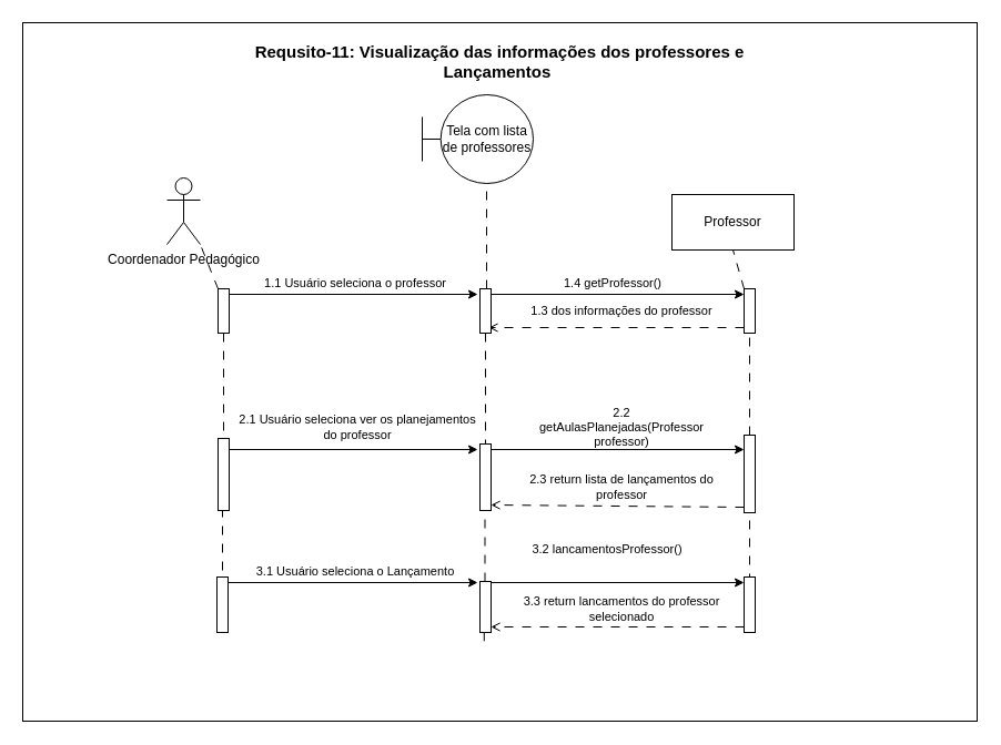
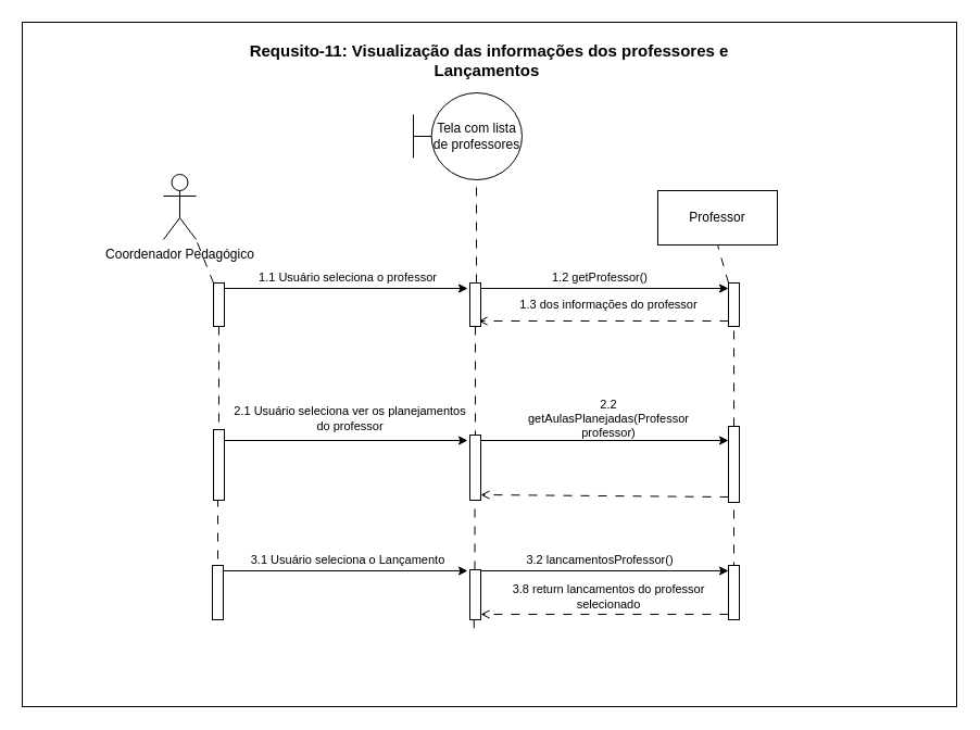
  <mxCell id="0" />
  <mxCell id="1" parent="0" />
  <mxCell id="2" value="" style="rounded=0;whiteSpace=wrap;html=1;" parent="1" vertex="1"><mxGeometry x="20" y="20" width="860" height="630" as="geometry" /></mxCell>
  <mxCell id="3" value="Coordenador Pedagógico" style="shape=umlActor;verticalLabelPosition=bottom;verticalAlign=top;html=1;outlineConnect=0;" parent="1" vertex="1"><mxGeometry x="150" y="160" width="30" height="60" as="geometry" /></mxCell>
  <mxCell id="4" value="" style="endArrow=none;html=1;rounded=0;dashed=1;dashPattern=8 8;entryX=1;entryY=1;entryDx=0;entryDy=0;entryPerimeter=0;" parent="1" source="10" target="3" edge="1"><mxGeometry width="50" height="50" relative="1" as="geometry"><mxPoint x="200" y="530" as="sourcePoint" /><mxPoint x="150" y="330" as="targetPoint" /></mxGeometry></mxCell>
  <mxCell id="5" value="Tela com lista de professores" style="shape=umlBoundary;whiteSpace=wrap;html=1;" parent="1" vertex="1"><mxGeometry x="380" y="85" width="100" height="80" as="geometry" /></mxCell>
  <mxCell id="6" value="Professor" style="html=1;whiteSpace=wrap;" parent="1" vertex="1"><mxGeometry x="605" y="175" width="110" height="50" as="geometry" /></mxCell>
  <mxCell id="7" value="" style="endArrow=none;html=1;rounded=0;dashed=1;dashPattern=8 8;entryX=0.58;entryY=1.025;entryDx=0;entryDy=0;entryPerimeter=0;" parent="1" target="5" edge="1"><mxGeometry width="50" height="50" relative="1" as="geometry"><mxPoint x="438" y="260" as="sourcePoint" /><mxPoint x="210" y="230" as="targetPoint" /></mxGeometry></mxCell>
  <mxCell id="8" value="" style="endArrow=none;html=1;rounded=0;dashed=1;dashPattern=8 8;entryX=0.5;entryY=1;entryDx=0;entryDy=0;" parent="1" source="15" target="6" edge="1"><mxGeometry width="50" height="50" relative="1" as="geometry"><mxPoint x="875" y="530" as="sourcePoint" /><mxPoint x="230" y="250" as="targetPoint" /></mxGeometry></mxCell>
  <mxCell id="9" value="" style="endArrow=none;html=1;rounded=0;dashed=1;dashPattern=8 8;" parent="1" edge="1"><mxGeometry width="50" height="50" relative="1" as="geometry"><mxPoint x="201" y="388" as="sourcePoint" /><mxPoint x="201" y="293" as="targetPoint" /></mxGeometry></mxCell>
  <mxCell id="10" value="" style="html=1;points=[[0,0,0,0,5],[0,1,0,0,-5],[1,0,0,0,5],[1,1,0,0,-5]];perimeter=orthogonalPerimeter;outlineConnect=0;targetShapes=umlLifeline;portConstraint=eastwest;newEdgeStyle={&quot;curved&quot;:0,&quot;rounded&quot;:0};" parent="1" vertex="1"><mxGeometry x="196" y="260" width="10" height="40" as="geometry" /></mxCell>
  <mxCell id="11" value="" style="endArrow=classic;html=1;rounded=0;exitX=1;exitY=0;exitDx=0;exitDy=5;exitPerimeter=0;entryX=0;entryY=0;entryDx=0;entryDy=5;entryPerimeter=0;" parent="1" source="10" edge="1"><mxGeometry width="50" height="50" relative="1" as="geometry"><mxPoint x="320" y="350" as="sourcePoint" /><mxPoint x="430" y="265" as="targetPoint" /></mxGeometry></mxCell>
  <mxCell id="12" value="" style="endArrow=none;html=1;rounded=0;dashed=1;dashPattern=8 8;entryX=0.58;entryY=1.025;entryDx=0;entryDy=0;entryPerimeter=0;" parent="1" source="38" edge="1"><mxGeometry width="50" height="50" relative="1" as="geometry"><mxPoint x="436" y="530" as="sourcePoint" /><mxPoint x="435.8" y="577.75" as="targetPoint" /></mxGeometry></mxCell>
  <mxCell id="13" value="" style="endArrow=classic;html=1;rounded=0;exitX=1;exitY=0;exitDx=0;exitDy=5;exitPerimeter=0;entryX=0;entryY=0;entryDx=0;entryDy=5;entryPerimeter=0;" parent="1" target="15" edge="1"><mxGeometry width="50" height="50" relative="1" as="geometry"><mxPoint x="440" y="265" as="sourcePoint" /><mxPoint x="660" y="265" as="targetPoint" /></mxGeometry></mxCell>
  <mxCell id="14" value="" style="endArrow=none;html=1;rounded=0;dashed=1;dashPattern=8 8;entryX=0.5;entryY=1;entryDx=0;entryDy=0;" parent="1" source="43" target="15" edge="1"><mxGeometry width="50" height="50" relative="1" as="geometry"><mxPoint x="875" y="530" as="sourcePoint" /><mxPoint x="875" y="225" as="targetPoint" /></mxGeometry></mxCell>
  <mxCell id="15" value="" style="html=1;points=[[0,0,0,0,5],[0,1,0,0,-5],[1,0,0,0,5],[1,1,0,0,-5]];perimeter=orthogonalPerimeter;outlineConnect=0;targetShapes=umlLifeline;portConstraint=eastwest;newEdgeStyle={&quot;curved&quot;:0,&quot;rounded&quot;:0};" parent="1" vertex="1"><mxGeometry x="670" y="260" width="10" height="40" as="geometry" /></mxCell>
- <mxCell id="16" value="1.4 getProfessor()" style="text;html=1;align=center;verticalAlign=middle;whiteSpace=wrap;rounded=0;fontSize=11;" parent="1" vertex="1"><mxGeometry x="442" y="240" width="220" height="30" as="geometry" /></mxCell>
+ <mxCell id="16" value="1.2 getProfessor()" style="text;html=1;align=center;verticalAlign=middle;whiteSpace=wrap;rounded=0;fontSize=11;" parent="1" vertex="1"><mxGeometry x="442" y="240" width="220" height="30" as="geometry" /></mxCell>
  <mxCell id="17" value="" style="endArrow=open;html=1;rounded=0;exitX=0;exitY=1;exitDx=0;exitDy=-5;exitPerimeter=0;endFill=0;dashed=1;dashPattern=8 8;" parent="1" source="15" edge="1"><mxGeometry width="50" height="50" relative="1" as="geometry"><mxPoint x="830" y="360" as="sourcePoint" /><mxPoint x="440" y="295" as="targetPoint" /></mxGeometry></mxCell>
  <mxCell id="18" value="1.3 dos informações do professor" style="text;html=1;align=center;verticalAlign=middle;whiteSpace=wrap;rounded=0;fontSize=11;" parent="1" vertex="1"><mxGeometry x="450" y="270" width="220" height="20" as="geometry" /></mxCell>
  <mxCell id="19" value="" style="endArrow=classic;html=1;rounded=0;exitX=1;exitY=0;exitDx=0;exitDy=5;exitPerimeter=0;" parent="1" edge="1"><mxGeometry width="50" height="50" relative="1" as="geometry"><mxPoint x="206" y="405" as="sourcePoint" /><mxPoint x="430" y="405" as="targetPoint" /></mxGeometry></mxCell>
  <mxCell id="20" value="2.1 Usuário seleciona ver os planejamentos do professor" style="text;html=1;align=center;verticalAlign=middle;whiteSpace=wrap;rounded=0;fontSize=11;glass=0;" parent="1" vertex="1"><mxGeometry x="212" y="370" width="220" height="30" as="geometry" /></mxCell>
  <mxCell id="21" value="2.2 getAulasPlanejadas(Professor professor)" style="text;html=1;align=center;verticalAlign=middle;whiteSpace=wrap;rounded=0;fontSize=11;" parent="1" vertex="1"><mxGeometry x="480" y="370" width="160" height="30" as="geometry" /></mxCell>
- <mxCell id="22" value="2.3 return lista de lançamentos do professor" style="text;html=1;align=center;verticalAlign=middle;whiteSpace=wrap;rounded=0;fontSize=11;" parent="1" vertex="1"><mxGeometry x="470" y="424" width="180" height="30" as="geometry" /></mxCell>
  <mxCell id="23" value="" style="endArrow=open;html=1;rounded=0;exitX=0;exitY=1;exitDx=0;exitDy=-5;exitPerimeter=0;endFill=0;dashed=1;dashPattern=8 8;entryX=1;entryY=1;entryDx=0;entryDy=-5;entryPerimeter=0;" parent="1" source="43" target="40" edge="1"><mxGeometry width="50" height="50" relative="1" as="geometry"><mxPoint x="880" y="305" as="sourcePoint" /><mxPoint x="440" y="465" as="targetPoint" /></mxGeometry></mxCell>
  <mxCell id="24" value="Requsito-11: Visualização das informações dos professores e Lançamentos&amp;nbsp;" style="text;html=1;align=center;verticalAlign=middle;whiteSpace=wrap;rounded=0;fontStyle=1;fontSize=15;" parent="1" vertex="1"><mxGeometry x="215" y="40" width="470" height="30" as="geometry" /></mxCell>
  <mxCell id="25" value="" style="endArrow=classic;html=1;rounded=0;" parent="1" target="43" edge="1"><mxGeometry width="50" height="50" relative="1" as="geometry"><mxPoint x="440" y="405" as="sourcePoint" /><mxPoint x="570" y="440" as="targetPoint" /></mxGeometry></mxCell>
  <mxCell id="26" value="" style="endArrow=classic;html=1;rounded=0;exitX=1;exitY=0;exitDx=0;exitDy=5;exitPerimeter=0;" parent="1" source="35" edge="1"><mxGeometry width="50" height="50" relative="1" as="geometry"><mxPoint x="520" y="490" as="sourcePoint" /><mxPoint x="430" y="525" as="targetPoint" /></mxGeometry></mxCell>
  <mxCell id="27" value="3.1 Usuário seleciona o Lançamento" style="text;html=1;align=center;verticalAlign=middle;whiteSpace=wrap;rounded=0;fontSize=11;" parent="1" vertex="1"><mxGeometry x="210" y="500" width="220" height="30" as="geometry" /></mxCell>
  <mxCell id="28" value="" style="endArrow=classic;html=1;rounded=0;entryX=0;entryY=0;entryDx=0;entryDy=5;entryPerimeter=0;" parent="1" target="42" edge="1"><mxGeometry width="50" height="50" relative="1" as="geometry"><mxPoint x="440" y="525" as="sourcePoint" /><mxPoint x="570" y="440" as="targetPoint" /></mxGeometry></mxCell>
  <mxCell id="29" value="" style="endArrow=none;html=1;rounded=0;dashed=1;dashPattern=8 8;entryX=1;entryY=1;entryDx=0;entryDy=-5;entryPerimeter=0;exitX=1;exitY=0;exitDx=0;exitDy=5;exitPerimeter=0;" parent="1" edge="1"><mxGeometry width="50" height="50" relative="1" as="geometry"><mxPoint x="675" y="525" as="sourcePoint" /><mxPoint x="675" y="457" as="targetPoint" /></mxGeometry></mxCell>
  <mxCell id="30" value="" style="endArrow=open;html=1;rounded=0;exitX=0;exitY=1;exitDx=0;exitDy=-5;exitPerimeter=0;endFill=0;dashed=1;dashPattern=8 8;entryX=1;entryY=1;entryDx=0;entryDy=-5;entryPerimeter=0;" parent="1" source="42" target="38" edge="1"><mxGeometry width="50" height="50" relative="1" as="geometry"><mxPoint x="680" y="475" as="sourcePoint" /><mxPoint x="440" y="565" as="targetPoint" /></mxGeometry></mxCell>
- <mxCell id="31" value="3.2 lancamentosProfessor()" style="text;html=1;align=center;verticalAlign=middle;whiteSpace=wrap;rounded=0;fontSize=11;" parent="1" vertex="1"><mxGeometry x="467" y="480" width="160" height="30" as="geometry" /></mxCell>
- <mxCell id="32" value="3.3 return lancamentos do professor selecionado" style="text;html=1;align=center;verticalAlign=middle;whiteSpace=wrap;rounded=0;fontSize=11;" parent="1" vertex="1"><mxGeometry x="450" y="534" width="220" height="30" as="geometry" /></mxCell>
+ <mxCell id="31" value="3.2 lancamentosProfessor()" style="text;html=1;align=center;verticalAlign=middle;whiteSpace=wrap;rounded=0;fontSize=11;" parent="1" vertex="1"><mxGeometry x="472" y="500" width="160" height="30" as="geometry" /></mxCell>
+ <mxCell id="32" value="3.8 return lancamentos do professor selecionado" style="text;html=1;align=center;verticalAlign=middle;whiteSpace=wrap;rounded=0;fontSize=11;" parent="1" vertex="1"><mxGeometry x="450" y="534" width="220" height="30" as="geometry" /></mxCell>
  <mxCell id="33" value="" style="endArrow=none;html=1;rounded=0;dashed=1;dashPattern=8 8;" parent="1" target="34" edge="1"><mxGeometry width="50" height="50" relative="1" as="geometry"><mxPoint x="200" y="530" as="sourcePoint" /><mxPoint x="200" y="300" as="targetPoint" /></mxGeometry></mxCell>
  <mxCell id="34" value="" style="html=1;points=[[0,0,0,0,5],[0,1,0,0,-5],[1,0,0,0,5],[1,1,0,0,-5]];perimeter=orthogonalPerimeter;outlineConnect=0;targetShapes=umlLifeline;portConstraint=eastwest;newEdgeStyle={&quot;curved&quot;:0,&quot;rounded&quot;:0};" parent="1" vertex="1"><mxGeometry x="196" y="395" width="10" height="65" as="geometry" /></mxCell>
  <mxCell id="35" value="" style="html=1;points=[[0,0,0,0,5],[0,1,0,0,-5],[1,0,0,0,5],[1,1,0,0,-5]];perimeter=orthogonalPerimeter;outlineConnect=0;targetShapes=umlLifeline;portConstraint=eastwest;newEdgeStyle={&quot;curved&quot;:0,&quot;rounded&quot;:0};" parent="1" vertex="1"><mxGeometry x="195" y="520" width="10" height="50" as="geometry" /></mxCell>
  <mxCell id="36" value="" style="html=1;points=[[0,0,0,0,5],[0,1,0,0,-5],[1,0,0,0,5],[1,1,0,0,-5]];perimeter=orthogonalPerimeter;outlineConnect=0;targetShapes=umlLifeline;portConstraint=eastwest;newEdgeStyle={&quot;curved&quot;:0,&quot;rounded&quot;:0};" parent="1" vertex="1"><mxGeometry x="432" y="260" width="10" height="40" as="geometry" /></mxCell>
  <mxCell id="37" value="" style="endArrow=none;html=1;rounded=0;dashed=1;dashPattern=8 8;entryX=0.58;entryY=1.025;entryDx=0;entryDy=0;entryPerimeter=0;" parent="1" target="38" edge="1"><mxGeometry width="50" height="50" relative="1" as="geometry"><mxPoint x="436" y="530" as="sourcePoint" /><mxPoint x="435.8" y="577.75" as="targetPoint" /></mxGeometry></mxCell>
  <mxCell id="38" value="" style="html=1;points=[[0,0,0,0,5],[0,1,0,0,-5],[1,0,0,0,5],[1,1,0,0,-5]];perimeter=orthogonalPerimeter;outlineConnect=0;targetShapes=umlLifeline;portConstraint=eastwest;newEdgeStyle={&quot;curved&quot;:0,&quot;rounded&quot;:0};" parent="1" vertex="1"><mxGeometry x="432" y="524" width="10" height="46" as="geometry" /></mxCell>
  <mxCell id="39" value="" style="endArrow=none;html=1;rounded=0;dashed=1;dashPattern=8 8;exitX=1;exitY=0;exitDx=0;exitDy=5;exitPerimeter=0;" parent="1" edge="1"><mxGeometry width="50" height="50" relative="1" as="geometry"><mxPoint x="437" y="404" as="sourcePoint" /><mxPoint x="437" y="299" as="targetPoint" /></mxGeometry></mxCell>
  <mxCell id="40" value="" style="html=1;points=[[0,0,0,0,5],[0,1,0,0,-5],[1,0,0,0,5],[1,1,0,0,-5]];perimeter=orthogonalPerimeter;outlineConnect=0;targetShapes=umlLifeline;portConstraint=eastwest;newEdgeStyle={&quot;curved&quot;:0,&quot;rounded&quot;:0};" parent="1" vertex="1"><mxGeometry x="432" y="400" width="10" height="60" as="geometry" /></mxCell>
  <mxCell id="41" value="" style="endArrow=none;html=1;rounded=0;dashed=1;dashPattern=8 8;" parent="1" target="40" edge="1"><mxGeometry width="50" height="50" relative="1" as="geometry"><mxPoint x="436.5" y="524" as="sourcePoint" /><mxPoint x="436.5" y="459.5" as="targetPoint" /></mxGeometry></mxCell>
  <mxCell id="42" value="" style="html=1;points=[[0,0,0,0,5],[0,1,0,0,-5],[1,0,0,0,5],[1,1,0,0,-5]];perimeter=orthogonalPerimeter;outlineConnect=0;targetShapes=umlLifeline;portConstraint=eastwest;newEdgeStyle={&quot;curved&quot;:0,&quot;rounded&quot;:0};" parent="1" vertex="1"><mxGeometry x="670" y="520" width="10" height="50" as="geometry" /></mxCell>
  <mxCell id="43" value="" style="html=1;points=[[0,0,0,0,5],[0,1,0,0,-5],[1,0,0,0,5],[1,1,0,0,-5]];perimeter=orthogonalPerimeter;outlineConnect=0;targetShapes=umlLifeline;portConstraint=eastwest;newEdgeStyle={&quot;curved&quot;:0,&quot;rounded&quot;:0};" parent="1" vertex="1"><mxGeometry x="670" y="392" width="10" height="70" as="geometry" /></mxCell>
  <mxCell id="44" value="1.1 Usuário seleciona o professor" style="text;html=1;align=center;verticalAlign=middle;whiteSpace=wrap;rounded=0;fontSize=11;glass=0;" vertex="1" parent="1"><mxGeometry x="210" y="240" width="220" height="30" as="geometry" /></mxCell>
